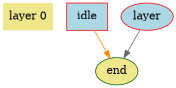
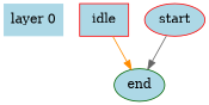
  digraph {
    rankdir=TB
    node [color=red fillcolor=khaki style=filled]
-   n1 [label="layer 0" shape=plaintext]
+   n1 [fillcolor=lightblue label="layer 0" shape=plaintext]
    n2 [fillcolor=lightblue label=idle shape=box]
-   n3 [color=darkgreen label=end]
-   n4 [fillcolor=lightblue label=layer]
+   n3 [color=darkgreen fillcolor=lightblue label=end]
+   n4 [fillcolor=lightblue label=start]
    subgraph sub_1 {
      rank=same
      n1
      n2
    }
    n2 -> n3 [color=darkorange]
    n4 -> n3 [color=gray40]
  }
